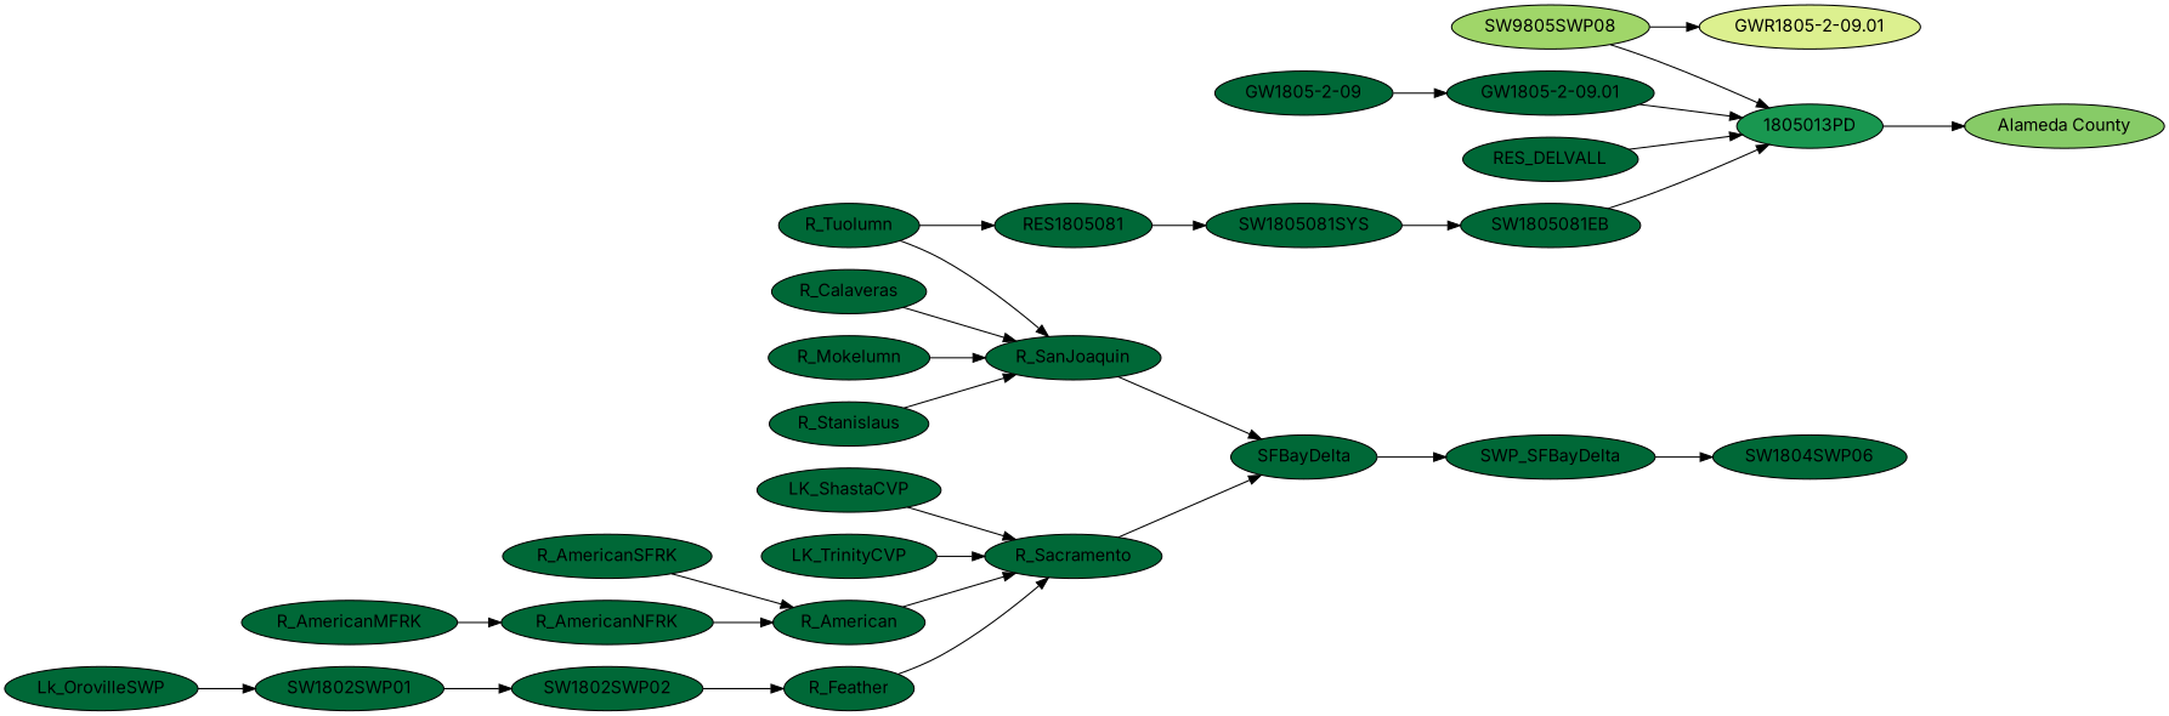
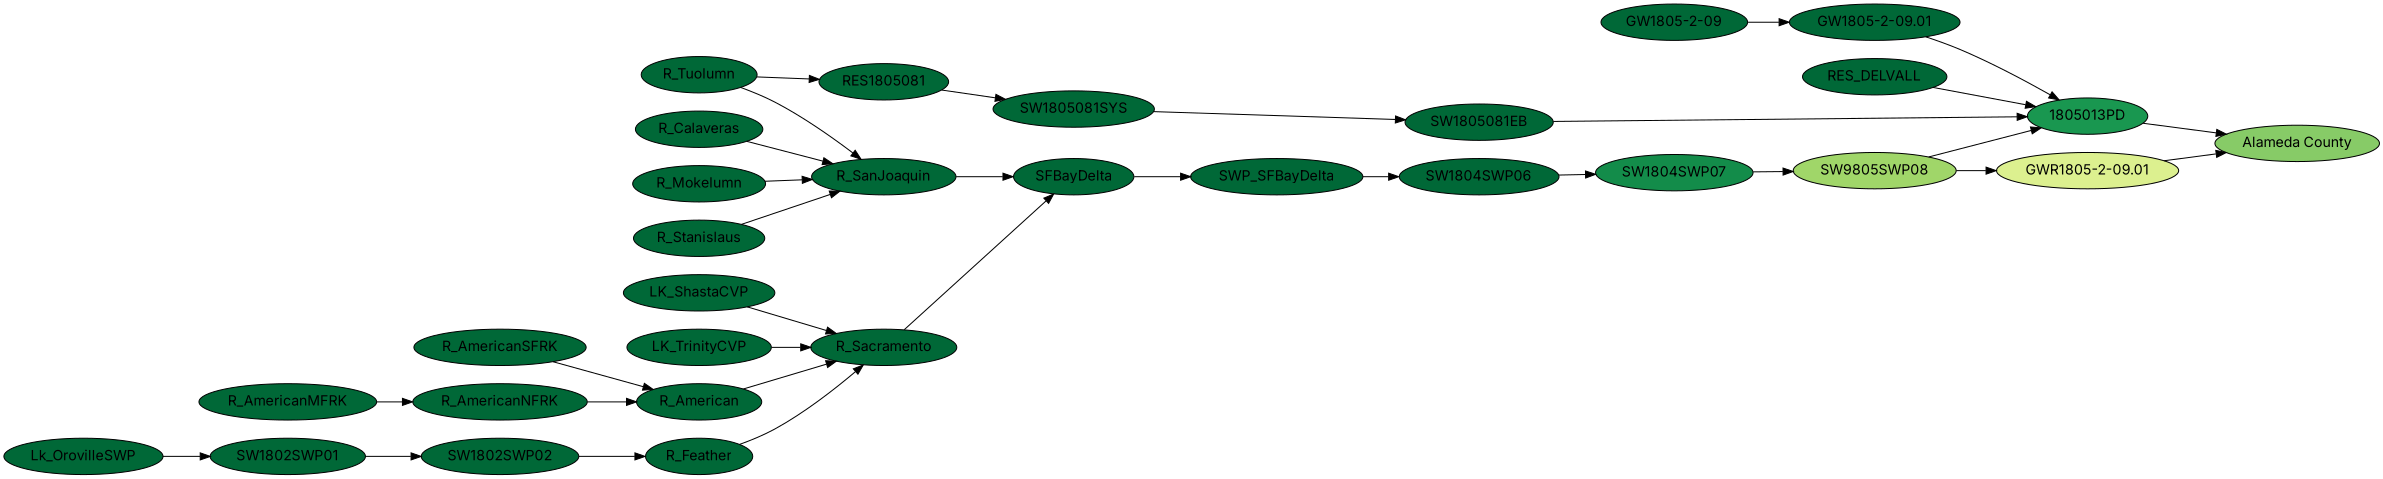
  digraph {
    fontname=Inter
    rankdir=LR
    node [fillcolor="#006837" fontname=Inter style=filled]
    edge [fontname=Inter]
    n1 [fillcolor="#a0d669" label=SW9805SWP08]
    "GWR1805-2-09.01" [fillcolor="#dcf08f"]
    n3 [fillcolor="#199750" label="1805013PD"]
    "Alameda County" [fillcolor="#87cb67"]
    "GW1805-2-09.01"
    "GW1805-2-09"
    RES_DELVALL
    SW1805081EB
    RES1805081
    SW1805081SYS
    R_Tuolumn
    R_SanJoaquin
    SFBayDelta
+   SW1804SWP07 [fillcolor="#138c4a"]
    SW1804SWP06
    SWP_SFBayDelta
    R_Calaveras
    R_Mokelumn
    R_Stanislaus
    LK_ShastaCVP
    R_Sacramento
    LK_TrinityCVP
    R_American
    R_AmericanSFRK
    R_AmericanMFRK
    R_AmericanNFRK
    R_Feather
    SW1802SWP01
    SW1802SWP02
    Lk_OrovilleSWP
    n1 -> "GWR1805-2-09.01"
    n1 -> n3
+   "GWR1805-2-09.01" -> "Alameda County"
    n3 -> "Alameda County"
    "GW1805-2-09.01" -> n3
    "GW1805-2-09" -> "GW1805-2-09.01"
    RES_DELVALL -> n3
    SW1805081EB -> n3
    RES1805081 -> SW1805081SYS
    SW1805081SYS -> SW1805081EB
    R_Tuolumn -> RES1805081
    R_Tuolumn -> R_SanJoaquin
    R_SanJoaquin -> SFBayDelta
    SFBayDelta -> SWP_SFBayDelta
+   SW1804SWP07 -> n1
+   SW1804SWP06 -> SW1804SWP07
    SWP_SFBayDelta -> SW1804SWP06
    R_Calaveras -> R_SanJoaquin
    R_Mokelumn -> R_SanJoaquin
    R_Stanislaus -> R_SanJoaquin
    LK_ShastaCVP -> R_Sacramento
    R_Sacramento -> SFBayDelta
    LK_TrinityCVP -> R_Sacramento
    R_American -> R_Sacramento
    R_AmericanSFRK -> R_American
    R_AmericanMFRK -> R_AmericanNFRK
    R_AmericanNFRK -> R_American
    R_Feather -> R_Sacramento
    SW1802SWP01 -> SW1802SWP02
    SW1802SWP02 -> R_Feather
    Lk_OrovilleSWP -> SW1802SWP01
  }
